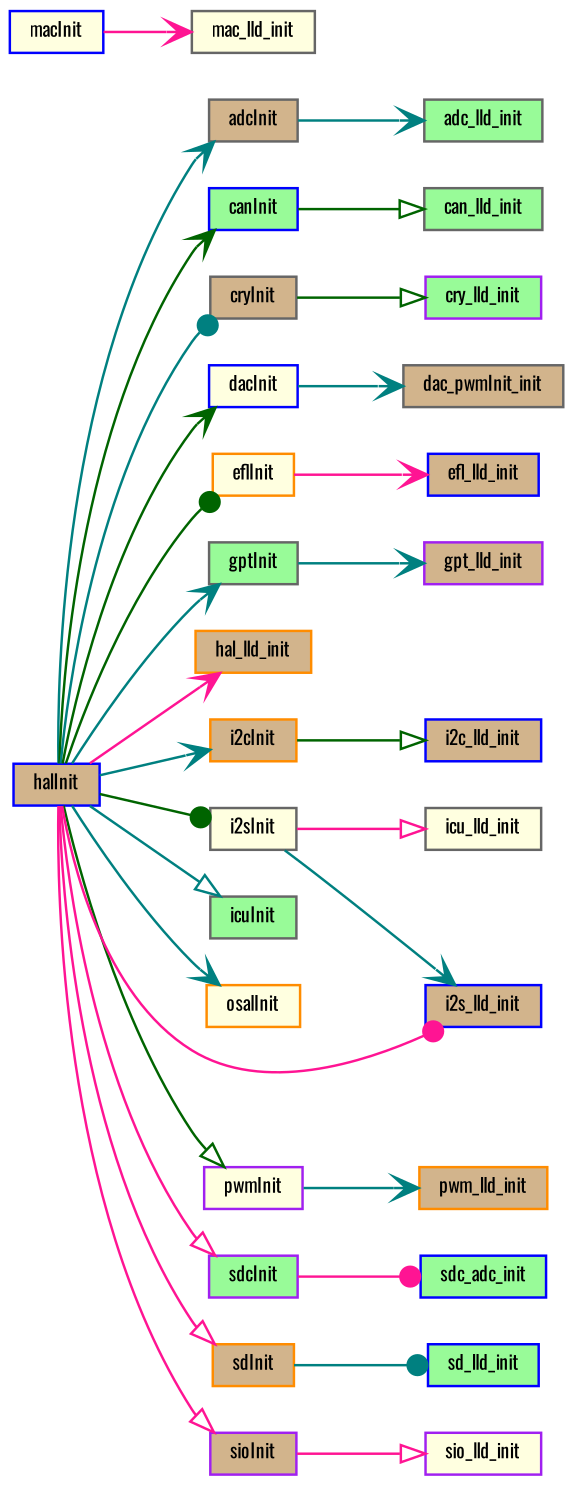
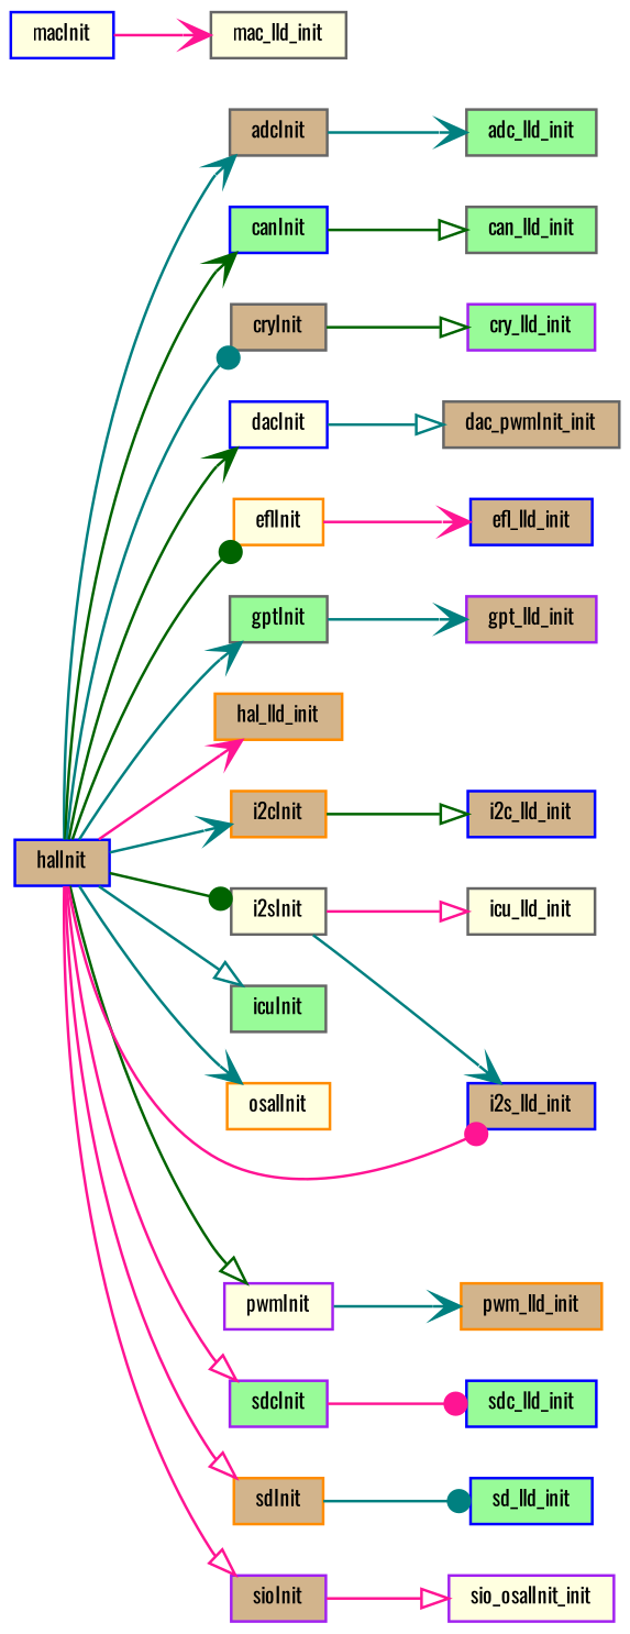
  digraph {
    fontname=Oswald
    rankdir=LR
    node [color=gray40 fillcolor=tan fontname=Oswald fontsize=8 shape=record style=filled]
    edge [arrowhead=vee color=teal fontname=Oswald fontsize=8 labelfontname=Helvetica labelfontsize=8 style=solid]
    n1 [color=blue fontcolor=black height=0.2 label=halInit width=0.4]
    n2 [height=0.2 label=adcInit width=0.4]
    n3 [color=blue fillcolor=palegreen height=0.2 label=canInit width=0.4]
    n4 [height=0.2 label=cryInit width=0.4]
    n5 [color=blue fillcolor=lightyellow height=0.2 label=dacInit width=0.4]
    n6 [color=darkorange fillcolor=lightyellow height=0.2 label=eflInit width=0.4]
    n7 [fillcolor=palegreen height=0.2 label=gptInit width=0.4]
    n8 [color=darkorange height=0.2 label=hal_lld_init width=0.4]
    n9 [color=darkorange height=0.2 label=i2cInit width=0.4]
    n10 [fillcolor=lightyellow height=0.2 label=i2sInit width=0.4]
    n11 [fillcolor=palegreen height=0.2 label=icuInit width=0.4]
    n12 [color=darkorange fillcolor=lightyellow height=0.2 label=osalInit width=0.4]
    n13 [color=purple fillcolor=lightyellow height=0.2 label=pwmInit width=0.4]
    n14 [color=purple fillcolor=palegreen height=0.2 label=sdcInit width=0.4]
    n15 [color=darkorange height=0.2 label=sdInit width=0.4]
    n16 [color=purple height=0.2 label=sioInit width=0.4]
    n17 [color=blue height=0.2 label=i2s_lld_init width=0.4]
    n18 [fillcolor=palegreen height=0.2 label=adc_lld_init width=0.4]
    n19 [fillcolor=palegreen height=0.2 label=can_lld_init width=0.4]
    n20 [color=purple fillcolor=palegreen height=0.2 label=cry_lld_init width=0.4]
    n21 [height=0.2 label=dac_pwmInit_init width=0.4]
    n22 [color=blue height=0.2 label=efl_lld_init width=0.4]
    n23 [color=purple height=0.2 label=gpt_lld_init width=0.4]
    n24 [color=blue height=0.2 label=i2c_lld_init width=0.4]
    n25 [fillcolor=lightyellow height=0.2 label=icu_lld_init width=0.4]
    n26 [color=blue fillcolor=lightyellow height=0.2 label=macInit width=0.4]
    n27 [fillcolor=lightyellow height=0.2 label=mac_lld_init width=0.4]
    n28 [color=darkorange height=0.2 label=pwm_lld_init width=0.4]
-   n29 [color=blue fillcolor=palegreen height=0.2 label=sdc_adc_init width=0.4]
+   n29 [color=blue fillcolor=palegreen height=0.2 label=sdc_lld_init width=0.4]
    n30 [color=blue fillcolor=palegreen height=0.2 label=sd_lld_init width=0.4]
-   n31 [color=purple fillcolor=lightyellow height=0.2 label=sio_lld_init width=0.4]
+   n31 [color=purple fillcolor=lightyellow height=0.2 label=sio_osalInit_init width=0.4]
    n1 -> n2
    n1 -> n3 [color=darkgreen]
    n1 -> n4 [arrowhead=dot]
    n1 -> n5 [color=darkgreen]
    n1 -> n6 [arrowhead=dot color=darkgreen]
    n1 -> n7
    n1 -> n8 [color=deeppink]
    n1 -> n9
    n1 -> n10 [arrowhead=dot color=darkgreen]
    n1 -> n11 [arrowhead=onormal]
    n1 -> n12
    n1 -> n13 [arrowhead=onormal color=darkgreen]
    n1 -> n14 [arrowhead=onormal color=deeppink]
    n1 -> n15 [arrowhead=onormal color=deeppink]
    n1 -> n16 [arrowhead=onormal color=deeppink]
    n1 -> n17 [arrowhead=dot color=deeppink]
    n2 -> n18
    n3 -> n19 [arrowhead=onormal color=darkgreen]
    n4 -> n20 [arrowhead=onormal color=darkgreen]
-   n5 -> n21
+   n5 -> n21 [arrowhead=onormal]
    n6 -> n22 [color=deeppink]
    n7 -> n23
    n9 -> n24 [arrowhead=onormal color=darkgreen]
    n10 -> n17
    n10 -> n25 [arrowhead=onormal color=deeppink]
    n13 -> n28
    n14 -> n29 [arrowhead=dot color=deeppink]
    n15 -> n30 [arrowhead=dot]
    n16 -> n31 [arrowhead=onormal color=deeppink]
    n26 -> n27 [color=deeppink]
  }
